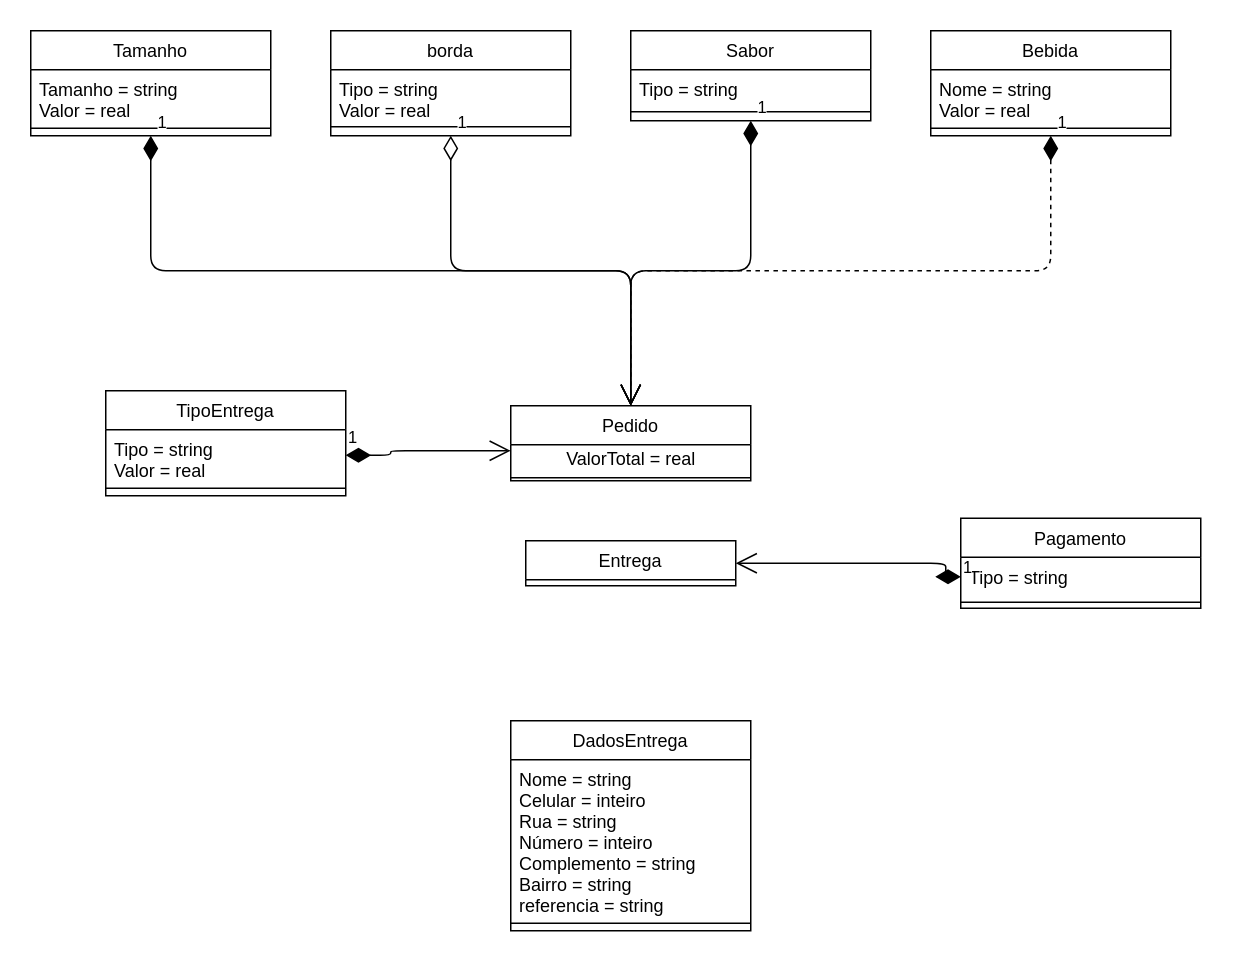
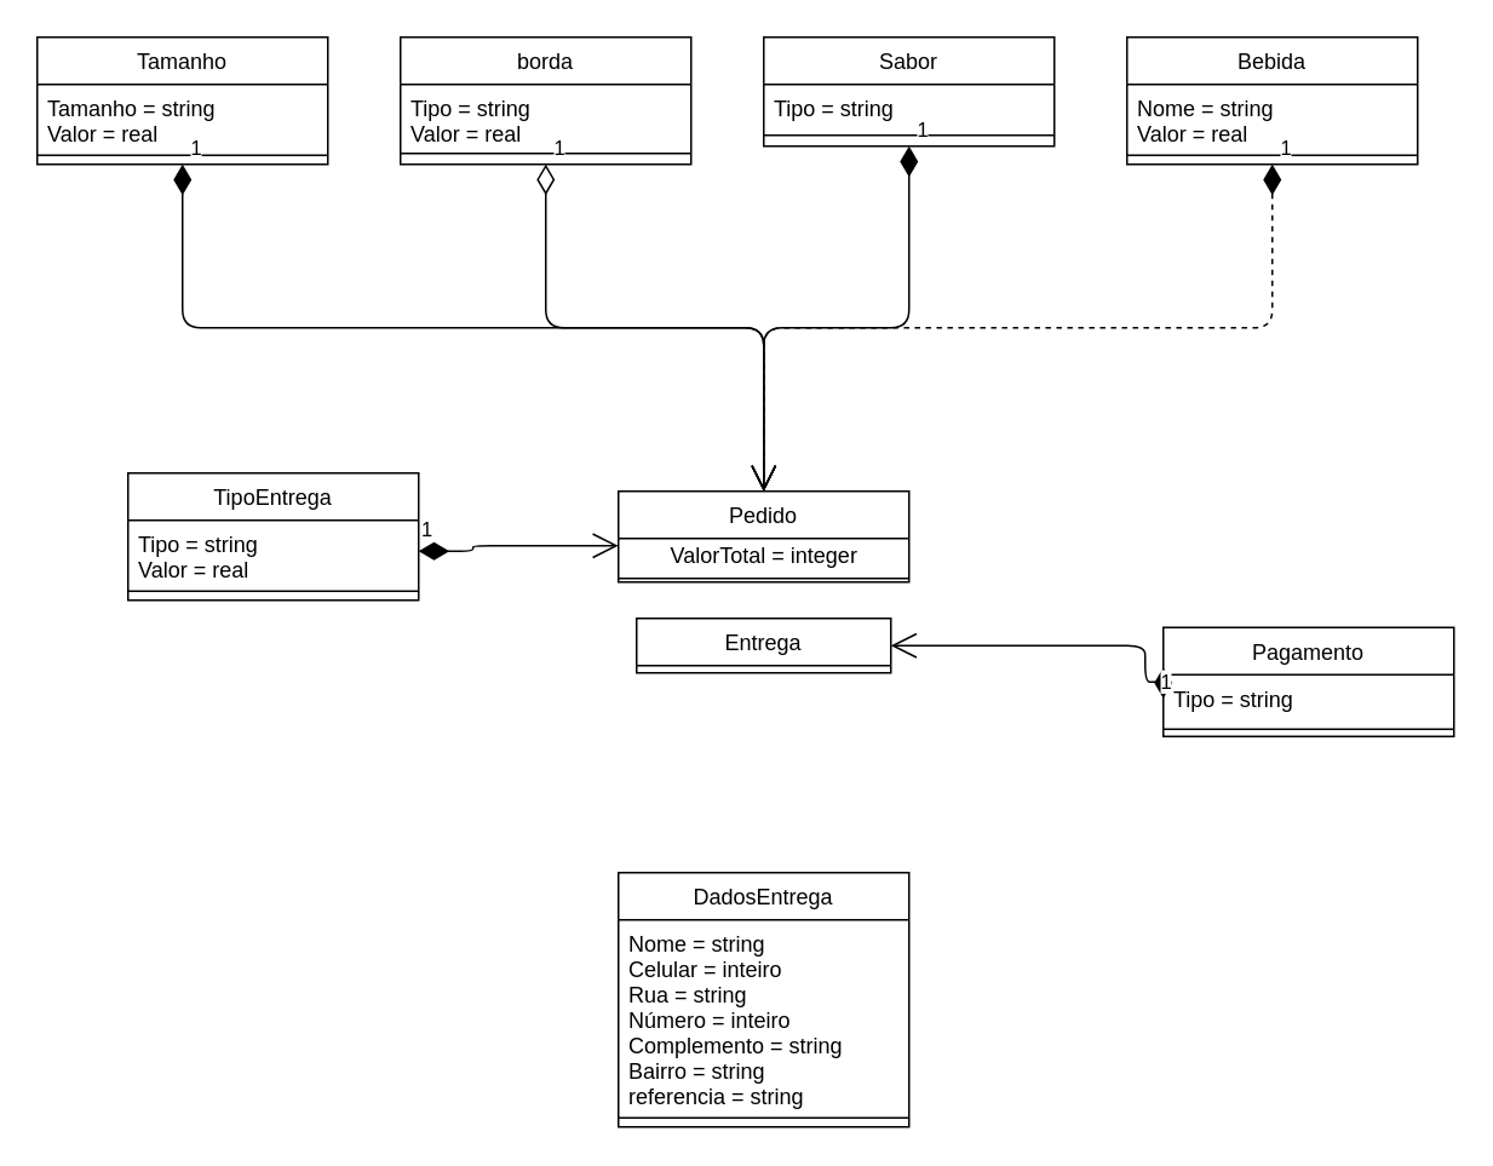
  <mxCell id="0" />
  <mxCell id="1" parent="0" />
  <mxCell id="2" value="Sabor" style="swimlane;fontStyle=0;align=center;verticalAlign=top;childLayout=stackLayout;horizontal=1;startSize=26;horizontalStack=0;resizeParent=1;resizeLast=0;collapsible=1;marginBottom=0;rounded=0;shadow=0;strokeWidth=1;" vertex="1" parent="1"><mxGeometry x="420" y="20" width="160" height="60" as="geometry"><mxRectangle x="340" y="380" width="170" height="26" as="alternateBounds" /></mxGeometry></mxCell>
  <mxCell id="3" value="Tipo = string" style="text;align=left;verticalAlign=top;spacingLeft=4;spacingRight=4;overflow=hidden;rotatable=0;points=[[0,0.5],[1,0.5]];portConstraint=eastwest;" vertex="1" parent="2"><mxGeometry y="26" width="160" height="24" as="geometry" /></mxCell>
  <mxCell id="4" value="" style="line;html=1;strokeWidth=1;align=left;verticalAlign=middle;spacingTop=-1;spacingLeft=3;spacingRight=3;rotatable=0;labelPosition=right;points=[];portConstraint=eastwest;" vertex="1" parent="2"><mxGeometry y="50" width="160" height="8" as="geometry" /></mxCell>
  <mxCell id="5" value="borda" style="swimlane;fontStyle=0;align=center;verticalAlign=top;childLayout=stackLayout;horizontal=1;startSize=26;horizontalStack=0;resizeParent=1;resizeLast=0;collapsible=1;marginBottom=0;rounded=0;shadow=0;strokeWidth=1;" vertex="1" parent="1"><mxGeometry x="220" y="20" width="160" height="70" as="geometry"><mxRectangle x="340" y="380" width="170" height="26" as="alternateBounds" /></mxGeometry></mxCell>
  <mxCell id="6" value="Tipo = string&#10;Valor = real" style="text;align=left;verticalAlign=top;spacingLeft=4;spacingRight=4;overflow=hidden;rotatable=0;points=[[0,0.5],[1,0.5]];portConstraint=eastwest;" vertex="1" parent="5"><mxGeometry y="26" width="160" height="34" as="geometry" /></mxCell>
  <mxCell id="7" value="" style="line;html=1;strokeWidth=1;align=left;verticalAlign=middle;spacingTop=-1;spacingLeft=3;spacingRight=3;rotatable=0;labelPosition=right;points=[];portConstraint=eastwest;" vertex="1" parent="5"><mxGeometry y="60" width="160" height="8" as="geometry" /></mxCell>
  <mxCell id="8" value="Tamanho" style="swimlane;fontStyle=0;align=center;verticalAlign=top;childLayout=stackLayout;horizontal=1;startSize=26;horizontalStack=0;resizeParent=1;resizeLast=0;collapsible=1;marginBottom=0;rounded=0;shadow=0;strokeWidth=1;" vertex="1" parent="1"><mxGeometry x="20" y="20" width="160" height="70" as="geometry"><mxRectangle x="340" y="380" width="170" height="26" as="alternateBounds" /></mxGeometry></mxCell>
  <mxCell id="9" value="Tamanho = string&#10;Valor = real" style="text;align=left;verticalAlign=top;spacingLeft=4;spacingRight=4;overflow=hidden;rotatable=0;points=[[0,0.5],[1,0.5]];portConstraint=eastwest;" vertex="1" parent="8"><mxGeometry y="26" width="160" height="34" as="geometry" /></mxCell>
  <mxCell id="10" value="" style="line;html=1;strokeWidth=1;align=left;verticalAlign=middle;spacingTop=-1;spacingLeft=3;spacingRight=3;rotatable=0;labelPosition=right;points=[];portConstraint=eastwest;" vertex="1" parent="8"><mxGeometry y="60" width="160" height="10" as="geometry" /></mxCell>
  <mxCell id="11" value="Bebida" style="swimlane;fontStyle=0;align=center;verticalAlign=top;childLayout=stackLayout;horizontal=1;startSize=26;horizontalStack=0;resizeParent=1;resizeLast=0;collapsible=1;marginBottom=0;rounded=0;shadow=0;strokeWidth=1;" vertex="1" parent="1"><mxGeometry x="620" y="20" width="160" height="70" as="geometry"><mxRectangle x="340" y="380" width="170" height="26" as="alternateBounds" /></mxGeometry></mxCell>
  <mxCell id="12" value="Nome = string&#10;Valor = real" style="text;align=left;verticalAlign=top;spacingLeft=4;spacingRight=4;overflow=hidden;rotatable=0;points=[[0,0.5],[1,0.5]];portConstraint=eastwest;" vertex="1" parent="11"><mxGeometry y="26" width="160" height="34" as="geometry" /></mxCell>
  <mxCell id="13" value="" style="line;html=1;strokeWidth=1;align=left;verticalAlign=middle;spacingTop=-1;spacingLeft=3;spacingRight=3;rotatable=0;labelPosition=right;points=[];portConstraint=eastwest;" vertex="1" parent="11"><mxGeometry y="60" width="160" height="10" as="geometry" /></mxCell>
  <mxCell id="14" value="TipoEntrega" style="swimlane;fontStyle=0;align=center;verticalAlign=top;childLayout=stackLayout;horizontal=1;startSize=26;horizontalStack=0;resizeParent=1;resizeLast=0;collapsible=1;marginBottom=0;rounded=0;shadow=0;strokeWidth=1;" vertex="1" parent="1"><mxGeometry x="70" y="260" width="160" height="70" as="geometry"><mxRectangle x="340" y="380" width="170" height="26" as="alternateBounds" /></mxGeometry></mxCell>
  <mxCell id="15" value="Tipo = string&#10;Valor = real" style="text;align=left;verticalAlign=top;spacingLeft=4;spacingRight=4;overflow=hidden;rotatable=0;points=[[0,0.5],[1,0.5]];portConstraint=eastwest;" vertex="1" parent="14"><mxGeometry y="26" width="160" height="34" as="geometry" /></mxCell>
  <mxCell id="16" value="" style="line;html=1;strokeWidth=1;align=left;verticalAlign=middle;spacingTop=-1;spacingLeft=3;spacingRight=3;rotatable=0;labelPosition=right;points=[];portConstraint=eastwest;" vertex="1" parent="14"><mxGeometry y="60" width="160" height="10" as="geometry" /></mxCell>
  <mxCell id="17" value="DadosEntrega" style="swimlane;fontStyle=0;align=center;verticalAlign=top;childLayout=stackLayout;horizontal=1;startSize=26;horizontalStack=0;resizeParent=1;resizeLast=0;collapsible=1;marginBottom=0;rounded=0;shadow=0;strokeWidth=1;" vertex="1" parent="1"><mxGeometry x="340" y="480" width="160" height="140" as="geometry"><mxRectangle x="340" y="380" width="170" height="26" as="alternateBounds" /></mxGeometry></mxCell>
  <mxCell id="18" value="Nome = string&#10;Celular = inteiro&#10;Rua = string&#10;Número = inteiro&#10;Complemento = string&#10;Bairro = string&#10;referencia = string" style="text;align=left;verticalAlign=top;spacingLeft=4;spacingRight=4;overflow=hidden;rotatable=0;points=[[0,0.5],[1,0.5]];portConstraint=eastwest;" vertex="1" parent="17"><mxGeometry y="26" width="160" height="104" as="geometry" /></mxCell>
  <mxCell id="19" value="" style="line;html=1;strokeWidth=1;align=left;verticalAlign=middle;spacingTop=-1;spacingLeft=3;spacingRight=3;rotatable=0;labelPosition=right;points=[];portConstraint=eastwest;" vertex="1" parent="17"><mxGeometry y="130" width="160" height="10" as="geometry" /></mxCell>
  <mxCell id="20" value="Pagamento" style="swimlane;fontStyle=0;align=center;verticalAlign=top;childLayout=stackLayout;horizontal=1;startSize=26;horizontalStack=0;resizeParent=1;resizeLast=0;collapsible=1;marginBottom=0;rounded=0;shadow=0;strokeWidth=1;" vertex="1" parent="1"><mxGeometry x="640" y="345" width="160" height="60" as="geometry"><mxRectangle x="340" y="380" width="170" height="26" as="alternateBounds" /></mxGeometry></mxCell>
  <mxCell id="21" value="Tipo = string" style="text;align=left;verticalAlign=top;spacingLeft=4;spacingRight=4;overflow=hidden;rotatable=0;points=[[0,0.5],[1,0.5]];portConstraint=eastwest;" vertex="1" parent="20"><mxGeometry y="26" width="160" height="26" as="geometry" /></mxCell>
  <mxCell id="22" value="" style="line;html=1;strokeWidth=1;align=left;verticalAlign=middle;spacingTop=-1;spacingLeft=3;spacingRight=3;rotatable=0;labelPosition=right;points=[];portConstraint=eastwest;" vertex="1" parent="20"><mxGeometry y="52" width="160" height="8" as="geometry" /></mxCell>
  <mxCell id="23" value="Pedido" style="swimlane;fontStyle=0;align=center;verticalAlign=top;childLayout=stackLayout;horizontal=1;startSize=26;horizontalStack=0;resizeParent=1;resizeLast=0;collapsible=1;marginBottom=0;rounded=0;shadow=0;strokeWidth=1;" vertex="1" parent="1"><mxGeometry x="340" y="270" width="160" height="50" as="geometry"><mxRectangle x="340" y="380" width="170" height="26" as="alternateBounds" /></mxGeometry></mxCell>
- <mxCell id="24" value="ValorTotal = real" style="text;html=1;align=center;verticalAlign=middle;resizable=0;points=[];autosize=1;strokeColor=none;" vertex="1" parent="23"><mxGeometry y="26" width="160" height="20" as="geometry" /></mxCell>
+ <mxCell id="24" value="ValorTotal = integer" style="text;html=1;align=center;verticalAlign=middle;resizable=0;points=[];autosize=1;strokeColor=none;" vertex="1" parent="23"><mxGeometry y="26" width="160" height="20" as="geometry" /></mxCell>
  <mxCell id="25" value="" style="line;html=1;strokeWidth=1;align=left;verticalAlign=middle;spacingTop=-1;spacingLeft=3;spacingRight=3;rotatable=0;labelPosition=right;points=[];portConstraint=eastwest;" vertex="1" parent="23"><mxGeometry y="46" width="160" height="4" as="geometry" /></mxCell>
  <mxCell id="26" value="1" style="endArrow=open;html=1;endSize=12;startArrow=diamondThin;startSize=14;startFill=1;edgeStyle=orthogonalEdgeStyle;align=left;verticalAlign=bottom;exitX=0.5;exitY=1;exitDx=0;exitDy=0;" edge="1" parent="1" source="8" target="23"><mxGeometry x="-1" y="3" relative="1" as="geometry"><mxPoint x="320" y="300" as="sourcePoint" /><mxPoint x="480" y="300" as="targetPoint" /></mxGeometry></mxCell>
  <mxCell id="27" value="1" style="endArrow=open;html=1;endSize=12;startArrow=diamondThin;startSize=14;startFill=1;edgeStyle=orthogonalEdgeStyle;align=left;verticalAlign=bottom;exitX=0.5;exitY=1;exitDx=0;exitDy=0;" edge="1" parent="1" source="2"><mxGeometry x="-1" y="3" relative="1" as="geometry"><mxPoint x="320" y="300" as="sourcePoint" /><mxPoint x="420" y="270" as="targetPoint" /><Array as="points"><mxPoint x="500" y="180" /><mxPoint x="420" y="180" /></Array></mxGeometry></mxCell>
  <mxCell id="28" value="1" style="endArrow=open;html=1;endSize=12;startArrow=diamondThin;startSize=14;startFill=1;edgeStyle=orthogonalEdgeStyle;align=left;verticalAlign=bottom;exitX=0.5;exitY=1;exitDx=0;exitDy=0;entryX=0.5;entryY=0;entryDx=0;entryDy=0;dashed=1;" edge="1" parent="1" source="11" target="23"><mxGeometry x="-1" y="3" relative="1" as="geometry"><mxPoint x="320" y="300" as="sourcePoint" /><mxPoint x="480" y="300" as="targetPoint" /></mxGeometry></mxCell>
  <mxCell id="29" value="1" style="endArrow=open;html=1;endSize=12;startArrow=diamondThin;startSize=14;startFill=0;edgeStyle=orthogonalEdgeStyle;align=left;verticalAlign=bottom;exitX=0.5;exitY=1;exitDx=0;exitDy=0;entryX=0.5;entryY=0;entryDx=0;entryDy=0;" edge="1" parent="1" source="5" target="23"><mxGeometry x="-1" y="3" relative="1" as="geometry"><mxPoint x="320" y="300" as="sourcePoint" /><mxPoint x="480" y="300" as="targetPoint" /></mxGeometry></mxCell>
  <mxCell id="30" value="1" style="endArrow=open;html=1;endSize=12;startArrow=diamondThin;startSize=14;startFill=1;edgeStyle=orthogonalEdgeStyle;align=left;verticalAlign=bottom;exitX=1;exitY=0.5;exitDx=0;exitDy=0;entryX=0;entryY=0.2;entryDx=0;entryDy=0;entryPerimeter=0;" edge="1" parent="1" source="15" target="24"><mxGeometry x="-1" y="3" relative="1" as="geometry"><mxPoint x="320" y="300" as="sourcePoint" /><mxPoint x="480" y="300" as="targetPoint" /><Array as="points"><mxPoint x="260" y="303" /><mxPoint x="260" y="300" /></Array></mxGeometry></mxCell>
- <mxCell id="31" value="Entrega" style="swimlane;fontStyle=0;childLayout=stackLayout;horizontal=1;startSize=26;fillColor=none;horizontalStack=0;resizeParent=1;resizeParentMax=0;resizeLast=0;collapsible=1;marginBottom=0;" vertex="1" parent="1"><mxGeometry x="350" y="360" width="140" height="30" as="geometry" /></mxCell>
+ <mxCell id="31" value="Entrega" style="swimlane;fontStyle=0;childLayout=stackLayout;horizontal=1;startSize=26;fillColor=none;horizontalStack=0;resizeParent=1;resizeParentMax=0;resizeLast=0;collapsible=1;marginBottom=0;" vertex="1" parent="1"><mxGeometry x="350" y="340" width="140" height="30" as="geometry" /></mxCell>
  <mxCell id="32" value="1" style="endArrow=open;html=1;endSize=12;startArrow=diamondThin;startSize=14;startFill=1;edgeStyle=orthogonalEdgeStyle;align=left;verticalAlign=bottom;exitX=0;exitY=0.5;exitDx=0;exitDy=0;entryX=1;entryY=0.5;entryDx=0;entryDy=0;" edge="1" parent="1" source="21" target="31"><mxGeometry x="-1" y="3" relative="1" as="geometry"><mxPoint x="430" y="490" as="sourcePoint" /><mxPoint x="480" y="430" as="targetPoint" /><Array as="points"><mxPoint x="630" y="375" /></Array></mxGeometry></mxCell>
